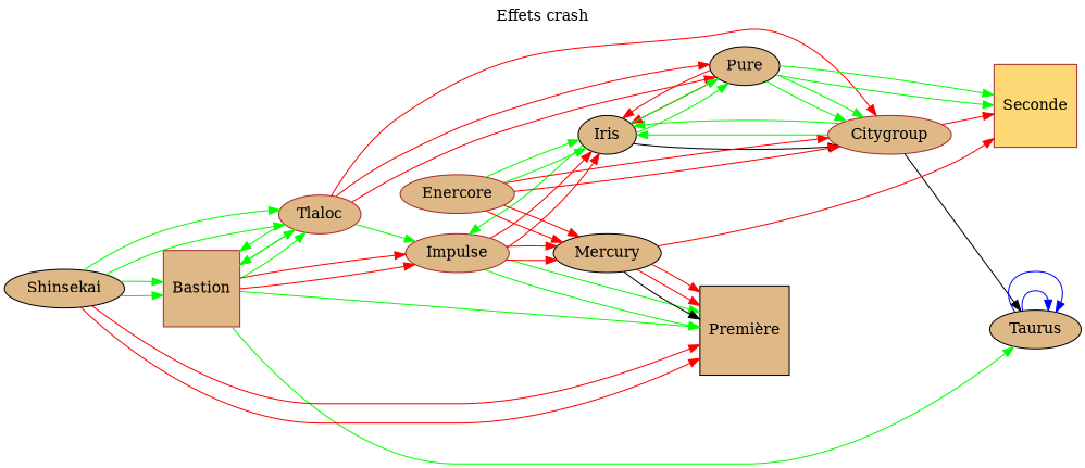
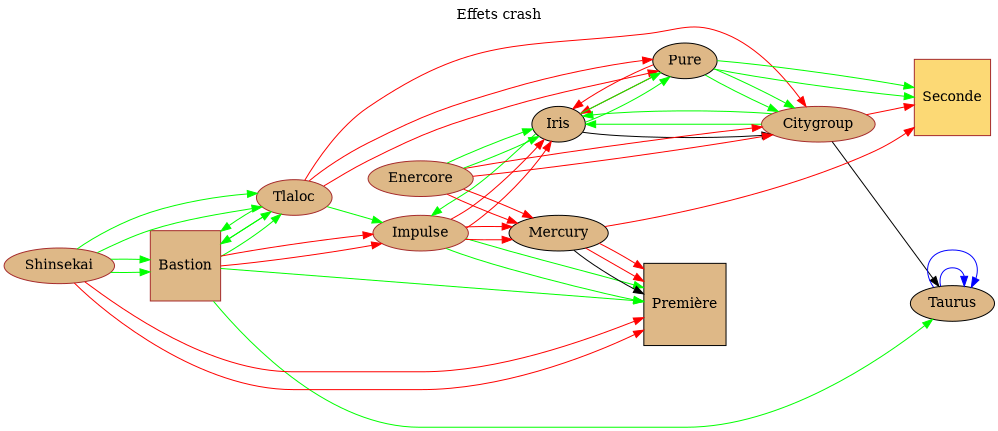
  digraph {
    label="Effets crash"
    labelloc=t
    rankdir=LR
    node [color=brown fillcolor=burlywood shape=ellipse style=filled]
    edge [color=green]
    n1 [color=black label="Première" shape=square]
    n2 [fillcolor="#FCD975" label=Seconde shape=square]
    n3 [label=Tlaloc]
    n4 [label=Bastion shape=square]
    n5 [label=Citygroup]
    n6 [color=black label=Pure]
    n7 [label=Impulse]
    n8 [color=black label=Taurus]
    n9 [color=black label=Iris]
    n10 [color=black label=Mercury]
    n11 [label=Enercore]
-   n12 [color=black label=Shinsekai]
+   n12 [label=Shinsekai]
    n3 -> n4
    n3 -> n4
    n3 -> n5 [color=red]
    n3 -> n6 [color=red]
    n3 -> n6 [color=red]
    n3 -> n7
    n4 -> n1
    n4 -> n3
    n4 -> n3
    n4 -> n7 [color=red]
    n4 -> n7 [color=red]
    n4 -> n8
    n5 -> n2 [color=red]
    n5 -> n8 [color=black]
    n5 -> n9
    n5 -> n9
    n6 -> n2
    n6 -> n2
    n6 -> n5
    n6 -> n5
    n6 -> n9 [color=red]
    n6 -> n9 [color=red]
    n7 -> n1
    n7 -> n1
    n7 -> n9 [color=red]
    n7 -> n9 [color=red]
    n7 -> n10 [color=red]
    n7 -> n10 [color=red]
    n8 -> n8 [color=blue]
    n8 -> n8 [color=blue]
    n9 -> n5 [color=black]
    n9 -> n6
    n9 -> n6
    n9 -> n7
    n10 -> n1 [color=black]
    n10 -> n1 [color=red]
    n10 -> n1 [color=red]
    n10 -> n2 [color=red]
    n11 -> n5 [color=red]
    n11 -> n5 [color=red]
    n11 -> n9
    n11 -> n9
    n11 -> n10 [color=red]
    n11 -> n10 [color=red]
    n12 -> n1 [color=red]
    n12 -> n1 [color=red]
    n12 -> n3
    n12 -> n3
    n12 -> n4
    n12 -> n4
  }
